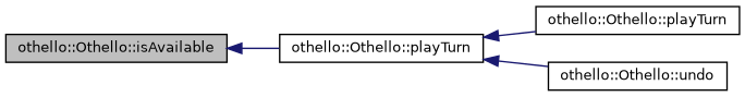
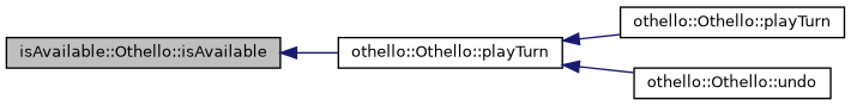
  digraph {
    rankdir=LR
    node [color=black fillcolor=white fontname=Helvetica fontsize=10 shape=record style=filled]
    edge [color=midnightblue dir=back fontname=Helvetica fontsize=10 labelfontname=Helvetica labelfontsize=10 style=solid]
-   n1 [fillcolor=grey75 fontcolor=black height=0.2 label="othello::Othello::isAvailable" width=0.4]
+   n1 [fillcolor=grey75 fontcolor=black height=0.2 label="isAvailable::Othello::isAvailable" width=0.4]
    n2 [height=0.2 label="othello::Othello::playTurn" width=0.4]
    n3 [height=0.2 label="othello::Othello::playTurn" width=0.4]
    n4 [height=0.2 label="othello::Othello::undo" width=0.4]
    n1 -> n2
    n2 -> n3
    n2 -> n4
  }
